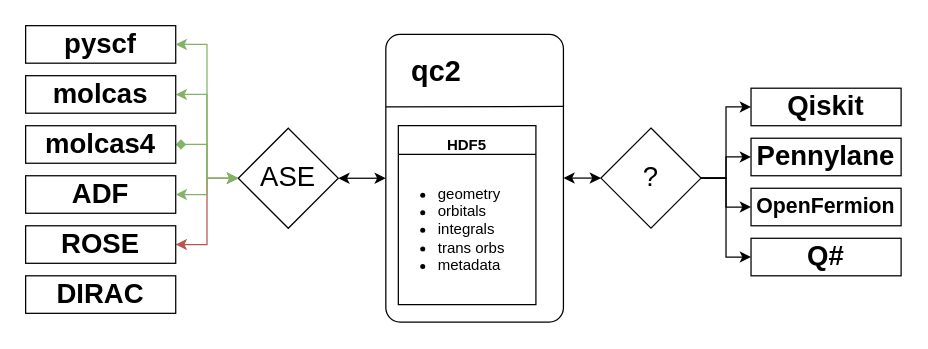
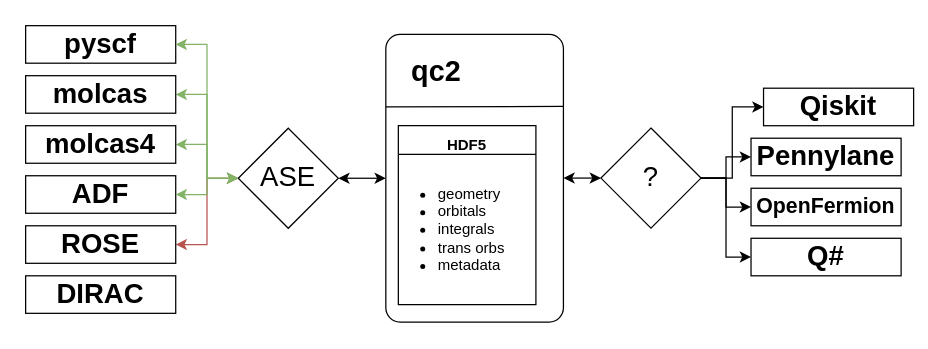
  <mxCell id="0" />
  <mxCell id="1" parent="0" />
  <mxCell id="2" style="edgeStyle=orthogonalEdgeStyle;rounded=0;orthogonalLoop=1;jettySize=auto;html=1;exitX=0;exitY=0.5;exitDx=0;exitDy=0;entryX=1;entryY=0.5;entryDx=0;entryDy=0;fontSize=22;fillColor=#d5e8d4;strokeColor=#82b366;startArrow=classic;startFill=1;" edge="1" parent="1" source="16" target="11"><mxGeometry relative="1" as="geometry" /></mxCell>
- <mxCell id="3" style="edgeStyle=orthogonalEdgeStyle;rounded=0;orthogonalLoop=1;jettySize=auto;html=1;exitX=0;exitY=0.5;exitDx=0;exitDy=0;entryX=1;entryY=0.5;entryDx=0;entryDy=0;fontSize=22;fillColor=#d5e8d4;strokeColor=#82b366;startArrow=classic;startFill=1;endArrow=diamond;" edge="1" parent="1" source="16" target="12"><mxGeometry relative="1" as="geometry" /></mxCell>
+ <mxCell id="3" style="edgeStyle=orthogonalEdgeStyle;rounded=0;orthogonalLoop=1;jettySize=auto;html=1;exitX=0;exitY=0.5;exitDx=0;exitDy=0;entryX=1;entryY=0.5;entryDx=0;entryDy=0;fontSize=22;fillColor=#d5e8d4;strokeColor=#82b366;startArrow=classic;startFill=1;" edge="1" parent="1" source="16" target="12"><mxGeometry relative="1" as="geometry" /></mxCell>
  <mxCell id="4" style="edgeStyle=orthogonalEdgeStyle;rounded=0;orthogonalLoop=1;jettySize=auto;html=1;exitX=0;exitY=0.5;exitDx=0;exitDy=0;entryX=1;entryY=0.5;entryDx=0;entryDy=0;fontSize=22;fillColor=#f8cecc;strokeColor=#b85450;startArrow=classic;startFill=1;" edge="1" parent="1" source="16" target="14"><mxGeometry relative="1" as="geometry" /></mxCell>
  <mxCell id="5" value="" style="rounded=1;whiteSpace=wrap;html=1;arcSize=8;" vertex="1" parent="1"><mxGeometry x="308" y="27" width="142" height="230" as="geometry" /></mxCell>
  <mxCell id="6" value="&lt;font style=&quot;font-size: 23px;&quot;&gt;&lt;b&gt;qc2&lt;/b&gt;&lt;/font&gt;" style="text;html=1;align=center;verticalAlign=middle;resizable=0;points=[];autosize=1;strokeColor=none;fillColor=none;" vertex="1" parent="1"><mxGeometry x="318" y="37" width="60" height="40" as="geometry" /></mxCell>
  <mxCell id="7" value="&lt;font style=&quot;font-size: 12px;&quot;&gt;HDF5&lt;/font&gt;" style="swimlane;whiteSpace=wrap;html=1;fontSize=23;" vertex="1" parent="1"><mxGeometry x="318" y="100" width="110" height="143" as="geometry"><mxRectangle x="338" y="273" width="70" height="40" as="alternateBounds" /></mxGeometry></mxCell>
  <mxCell id="8" value="&lt;ul&gt;&lt;li&gt;&lt;span style=&quot;background-color: initial;&quot;&gt;geometry&lt;/span&gt;&lt;/li&gt;&lt;li&gt;&lt;span style=&quot;background-color: initial;&quot;&gt;orbitals&amp;nbsp;&lt;/span&gt;&lt;/li&gt;&lt;li&gt;&lt;span style=&quot;background-color: initial;&quot;&gt;integrals&lt;/span&gt;&lt;/li&gt;&lt;li&gt;&lt;span style=&quot;background-color: initial;&quot;&gt;trans orbs&lt;/span&gt;&lt;/li&gt;&lt;li&gt;&lt;span style=&quot;background-color: initial;&quot;&gt;metadata&lt;/span&gt;&lt;/li&gt;&lt;/ul&gt;" style="text;html=1;strokeColor=none;fillColor=none;align=left;verticalAlign=middle;whiteSpace=wrap;rounded=0;fontSize=12;" vertex="1" parent="7"><mxGeometry x="-10" y="23" width="110" height="120" as="geometry" /></mxCell>
  <mxCell id="9" value="" style="endArrow=none;html=1;rounded=0;fontSize=12;entryX=1;entryY=0.25;entryDx=0;entryDy=0;" edge="1" parent="1" target="5"><mxGeometry width="50" height="50" relative="1" as="geometry"><mxPoint x="308" y="85" as="sourcePoint" /><mxPoint x="478" y="177" as="targetPoint" /></mxGeometry></mxCell>
  <mxCell id="10" value="&lt;font style=&quot;font-size: 22px;&quot;&gt;&lt;b&gt;pyscf&lt;/b&gt;&lt;/font&gt;" style="rounded=0;whiteSpace=wrap;html=1;fontSize=12;" vertex="1" parent="1"><mxGeometry x="20" y="20" width="120" height="30" as="geometry" /></mxCell>
  <mxCell id="11" value="&lt;font style=&quot;font-size: 22px;&quot;&gt;&lt;b&gt;molcas&lt;/b&gt;&lt;/font&gt;" style="rounded=0;whiteSpace=wrap;html=1;fontSize=12;" vertex="1" parent="1"><mxGeometry x="20" y="60" width="120" height="30" as="geometry" /></mxCell>
  <mxCell id="12" value="&lt;font style=&quot;font-size: 22px;&quot;&gt;&lt;b&gt;molcas4&lt;/b&gt;&lt;/font&gt;" style="rounded=0;whiteSpace=wrap;html=1;fontSize=12;" vertex="1" parent="1"><mxGeometry x="20" y="100" width="120" height="30" as="geometry" /></mxCell>
  <mxCell id="13" value="&lt;font style=&quot;font-size: 22px;&quot;&gt;&lt;b&gt;ADF&lt;/b&gt;&lt;/font&gt;" style="rounded=0;whiteSpace=wrap;html=1;fontSize=12;" vertex="1" parent="1"><mxGeometry x="20" y="140" width="120" height="30" as="geometry" /></mxCell>
  <mxCell id="14" value="&lt;font style=&quot;font-size: 22px;&quot;&gt;&lt;b&gt;ROSE&lt;/b&gt;&lt;/font&gt;" style="rounded=0;whiteSpace=wrap;html=1;fontSize=12;" vertex="1" parent="1"><mxGeometry x="20" y="180" width="120" height="30" as="geometry" /></mxCell>
  <mxCell id="15" value="&lt;font style=&quot;font-size: 22px;&quot;&gt;&lt;b&gt;DIRAC&lt;/b&gt;&lt;/font&gt;" style="rounded=0;whiteSpace=wrap;html=1;fontSize=12;" vertex="1" parent="1"><mxGeometry x="20" y="220" width="120" height="30" as="geometry" /></mxCell>
  <mxCell id="16" value="ASE" style="rhombus;whiteSpace=wrap;html=1;fontSize=22;" vertex="1" parent="1"><mxGeometry x="190" y="102" width="80" height="80" as="geometry" /></mxCell>
  <mxCell id="17" value="" style="endArrow=classic;startArrow=classic;html=1;rounded=0;fontSize=22;exitX=1;exitY=0.5;exitDx=0;exitDy=0;entryX=0;entryY=0.5;entryDx=0;entryDy=0;" edge="1" parent="1" source="16" target="5"><mxGeometry width="50" height="50" relative="1" as="geometry"><mxPoint x="410" y="237" as="sourcePoint" /><mxPoint x="380" y="147" as="targetPoint" /></mxGeometry></mxCell>
  <mxCell id="18" style="edgeStyle=orthogonalEdgeStyle;rounded=0;orthogonalLoop=1;jettySize=auto;html=1;exitX=0;exitY=0.5;exitDx=0;exitDy=0;entryX=1;entryY=0.5;entryDx=0;entryDy=0;fontSize=22;fillColor=#d5e8d4;strokeColor=#82b366;startArrow=classic;startFill=1;" edge="1" parent="1" source="16" target="10"><mxGeometry relative="1" as="geometry"><mxPoint x="200" y="152" as="sourcePoint" /><mxPoint x="150" y="125" as="targetPoint" /></mxGeometry></mxCell>
  <mxCell id="19" style="edgeStyle=orthogonalEdgeStyle;rounded=0;orthogonalLoop=1;jettySize=auto;html=1;exitX=0;exitY=0.5;exitDx=0;exitDy=0;entryX=1;entryY=0.5;entryDx=0;entryDy=0;fontSize=22;fillColor=#d5e8d4;strokeColor=#82b366;startArrow=classic;startFill=1;" edge="1" parent="1" source="16" target="13"><mxGeometry relative="1" as="geometry"><mxPoint x="200" y="152" as="sourcePoint" /><mxPoint x="150" y="45" as="targetPoint" /></mxGeometry></mxCell>
  <mxCell id="20" value="" style="endArrow=classic;startArrow=classic;html=1;rounded=0;fontSize=22;exitX=1;exitY=0.5;exitDx=0;exitDy=0;entryX=0;entryY=0.5;entryDx=0;entryDy=0;" edge="1" parent="1" target="22"><mxGeometry width="50" height="50" relative="1" as="geometry"><mxPoint x="450" y="141.86" as="sourcePoint" /><mxPoint x="488" y="141.86" as="targetPoint" /></mxGeometry></mxCell>
  <mxCell id="21" style="edgeStyle=orthogonalEdgeStyle;rounded=0;orthogonalLoop=1;jettySize=auto;html=1;exitX=1;exitY=0.5;exitDx=0;exitDy=0;entryX=0;entryY=0.5;entryDx=0;entryDy=0;fontSize=17;startArrow=none;startFill=0;" edge="1" parent="1" source="22" target="23"><mxGeometry relative="1" as="geometry" /></mxCell>
  <mxCell id="22" value="?" style="rhombus;whiteSpace=wrap;html=1;fontSize=22;" vertex="1" parent="1"><mxGeometry x="480" y="101.86" width="80" height="80" as="geometry" /></mxCell>
- <mxCell id="23" value="&lt;font style=&quot;font-size: 22px;&quot;&gt;&lt;b&gt;Qiskit&lt;/b&gt;&lt;/font&gt;" style="rounded=0;whiteSpace=wrap;html=1;fontSize=12;" vertex="1" parent="1"><mxGeometry x="600" y="70" width="120" height="30" as="geometry" /></mxCell>
+ <mxCell id="23" value="&lt;font style=&quot;font-size: 22px;&quot;&gt;&lt;b&gt;Qiskit&lt;/b&gt;&lt;/font&gt;" style="rounded=0;whiteSpace=wrap;html=1;fontSize=12;" vertex="1" parent="1"><mxGeometry x="610" y="70" width="120" height="30" as="geometry" /></mxCell>
  <mxCell id="24" value="&lt;font style=&quot;font-size: 22px;&quot;&gt;&lt;b&gt;Pennylane&lt;/b&gt;&lt;/font&gt;" style="rounded=0;whiteSpace=wrap;html=1;fontSize=12;" vertex="1" parent="1"><mxGeometry x="600" y="110" width="120" height="30" as="geometry" /></mxCell>
  <mxCell id="25" value="&lt;font size=&quot;1&quot; style=&quot;&quot;&gt;&lt;b style=&quot;font-size: 17px;&quot;&gt;OpenFermion&lt;/b&gt;&lt;/font&gt;" style="rounded=0;whiteSpace=wrap;html=1;fontSize=12;" vertex="1" parent="1"><mxGeometry x="600" y="150" width="120" height="30" as="geometry" /></mxCell>
  <mxCell id="26" value="&lt;font style=&quot;font-size: 22px;&quot;&gt;&lt;b&gt;Q#&lt;/b&gt;&lt;/font&gt;" style="rounded=0;whiteSpace=wrap;html=1;fontSize=12;" vertex="1" parent="1"><mxGeometry x="600" y="190" width="120" height="30" as="geometry" /></mxCell>
  <mxCell id="27" style="edgeStyle=orthogonalEdgeStyle;rounded=0;orthogonalLoop=1;jettySize=auto;html=1;exitX=1;exitY=0.5;exitDx=0;exitDy=0;entryX=0;entryY=0.5;entryDx=0;entryDy=0;fontSize=17;startArrow=none;startFill=0;" edge="1" parent="1" source="22" target="24"><mxGeometry relative="1" as="geometry"><mxPoint x="570" y="152" as="sourcePoint" /><mxPoint x="610" y="95" as="targetPoint" /></mxGeometry></mxCell>
  <mxCell id="28" style="edgeStyle=orthogonalEdgeStyle;rounded=0;orthogonalLoop=1;jettySize=auto;html=1;exitX=1;exitY=0.5;exitDx=0;exitDy=0;entryX=0;entryY=0.5;entryDx=0;entryDy=0;fontSize=17;startArrow=none;startFill=0;" edge="1" parent="1" source="22" target="25"><mxGeometry relative="1" as="geometry"><mxPoint x="570" y="152" as="sourcePoint" /><mxPoint x="610" y="135" as="targetPoint" /></mxGeometry></mxCell>
  <mxCell id="29" style="edgeStyle=orthogonalEdgeStyle;rounded=0;orthogonalLoop=1;jettySize=auto;html=1;exitX=1;exitY=0.5;exitDx=0;exitDy=0;entryX=0;entryY=0.5;entryDx=0;entryDy=0;fontSize=17;startArrow=none;startFill=0;" edge="1" parent="1" source="22" target="26"><mxGeometry relative="1" as="geometry"><mxPoint x="570" y="152" as="sourcePoint" /><mxPoint x="610" y="175" as="targetPoint" /></mxGeometry></mxCell>
